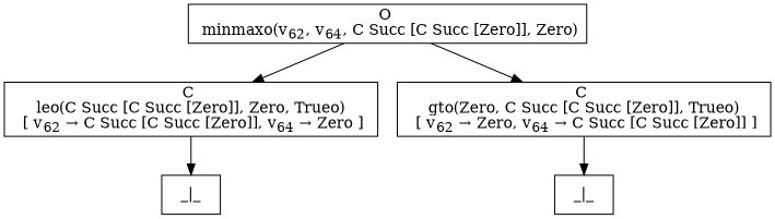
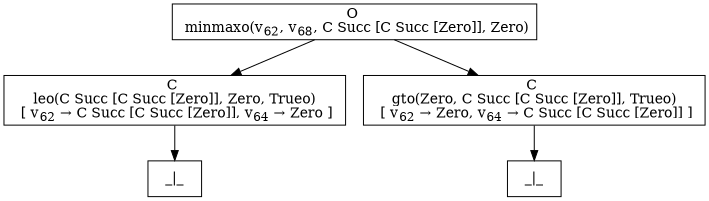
  digraph {
    rankdir=TB
    node [fillcolor=white shape=box style=filled]
-   n1 [label=<O <BR/> minmaxo(v<SUB>62</SUB>, v<SUB>64</SUB>, C Succ [C Succ [Zero]], Zero)>]
+   n1 [label=<O <BR/> minmaxo(v<SUB>62</SUB>, v<SUB>68</SUB>, C Succ [C Succ [Zero]], Zero)>]
    n2 [label=<C <BR/> leo(C Succ [C Succ [Zero]], Zero, Trueo) <BR/>  [ v<SUB>62</SUB> &rarr; C Succ [C Succ [Zero]], v<SUB>64</SUB> &rarr; Zero ] >]
    n3 [label=<C <BR/> gto(Zero, C Succ [C Succ [Zero]], Trueo) <BR/>  [ v<SUB>62</SUB> &rarr; Zero, v<SUB>64</SUB> &rarr; C Succ [C Succ [Zero]] ] >]
    n4 [label=<_|_>]
    n5 [label=<_|_>]
    n1 -> n2
    n1 -> n3
    n2 -> n4
    n3 -> n5
  }
